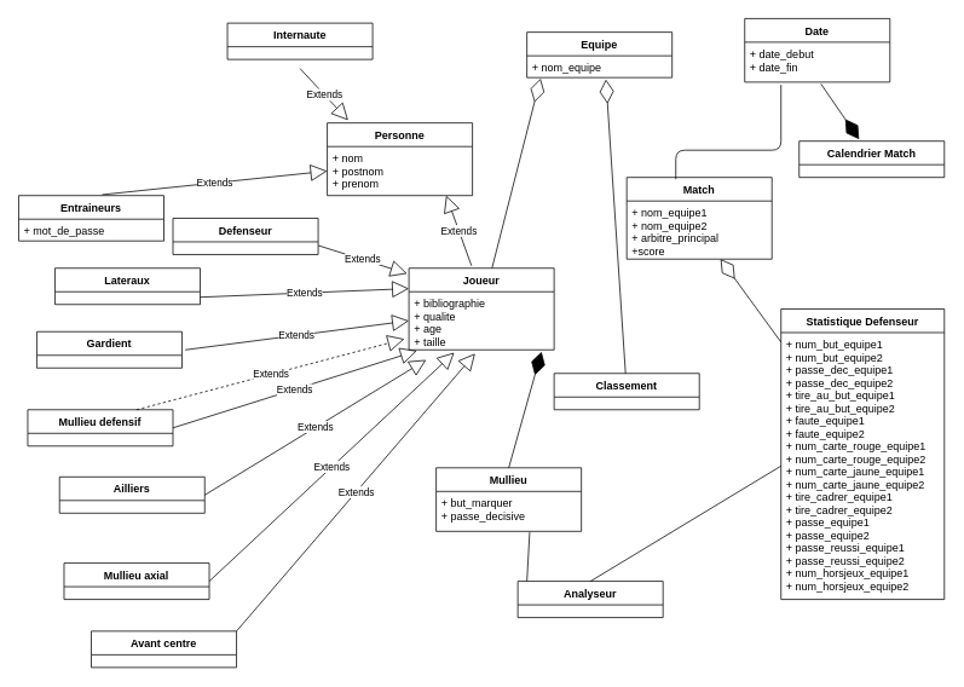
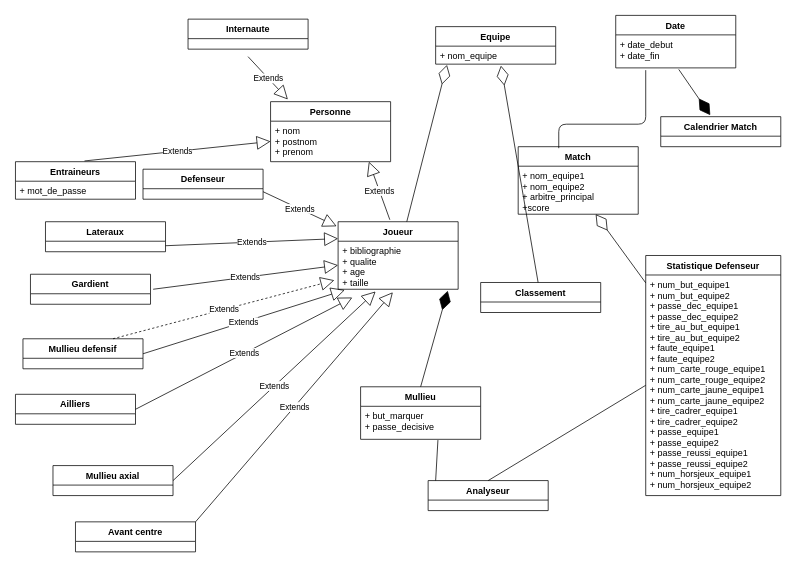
  <mxCell id="0" />
  <mxCell id="1" parent="0" />
  <mxCell id="2" value="Personne" style="swimlane;fontStyle=1;align=center;verticalAlign=top;childLayout=stackLayout;horizontal=1;startSize=26;horizontalStack=0;resizeParent=1;resizeParentMax=0;resizeLast=0;collapsible=1;marginBottom=0;" parent="1" vertex="1"><mxGeometry x="360" y="135" width="160" height="80" as="geometry" /></mxCell>
  <mxCell id="3" value="+ nom&#10;+ postnom&#10;+ prenom&#10;" style="text;strokeColor=none;fillColor=none;align=left;verticalAlign=top;spacingLeft=4;spacingRight=4;overflow=hidden;rotatable=0;points=[[0,0.5],[1,0.5]];portConstraint=eastwest;" parent="2" vertex="1"><mxGeometry y="26" width="160" height="54" as="geometry" /></mxCell>
  <mxCell id="4" value="Joueur" style="swimlane;fontStyle=1;align=center;verticalAlign=top;childLayout=stackLayout;horizontal=1;startSize=26;horizontalStack=0;resizeParent=1;resizeParentMax=0;resizeLast=0;collapsible=1;marginBottom=0;" parent="1" vertex="1"><mxGeometry x="450" y="295" width="160" height="90" as="geometry" /></mxCell>
  <mxCell id="5" value="+ bibliographie&#10;+ qualite&#10;+ age&#10;+ taille&#10;&#10;" style="text;strokeColor=none;fillColor=none;align=left;verticalAlign=top;spacingLeft=4;spacingRight=4;overflow=hidden;rotatable=0;points=[[0,0.5],[1,0.5]];portConstraint=eastwest;" parent="4" vertex="1"><mxGeometry y="26" width="160" height="64" as="geometry" /></mxCell>
  <mxCell id="6" value="Extends" style="endArrow=block;endSize=16;endFill=0;html=1;entryX=0;entryY=0.5;entryDx=0;entryDy=0;exitX=0.575;exitY=-0.02;exitDx=0;exitDy=0;exitPerimeter=0;" parent="1" source="9" target="3" edge="1"><mxGeometry width="160" relative="1" as="geometry"><mxPoint x="370" y="284.5" as="sourcePoint" /><mxPoint x="530" y="284.5" as="targetPoint" /></mxGeometry></mxCell>
  <mxCell id="7" value="Mullieu" style="swimlane;fontStyle=1;align=center;verticalAlign=top;childLayout=stackLayout;horizontal=1;startSize=26;horizontalStack=0;resizeParent=1;resizeParentMax=0;resizeLast=0;collapsible=1;marginBottom=0;" parent="1" vertex="1"><mxGeometry x="480" y="515" width="160" height="70" as="geometry" /></mxCell>
  <mxCell id="8" value="+ but_marquer&#10;+ passe_decisive&#10;&#10;" style="text;strokeColor=none;fillColor=none;align=left;verticalAlign=top;spacingLeft=4;spacingRight=4;overflow=hidden;rotatable=0;points=[[0,0.5],[1,0.5]];portConstraint=eastwest;" parent="7" vertex="1"><mxGeometry y="26" width="160" height="44" as="geometry" /></mxCell>
  <mxCell id="9" value="Entraineurs" style="swimlane;fontStyle=1;align=center;verticalAlign=top;childLayout=stackLayout;horizontal=1;startSize=26;horizontalStack=0;resizeParent=1;resizeParentMax=0;resizeLast=0;collapsible=1;marginBottom=0;" parent="1" vertex="1"><mxGeometry x="20" y="215" width="160" height="50" as="geometry" /></mxCell>
  <mxCell id="10" value="+ mot_de_passe&#10;&#10;" style="text;strokeColor=none;fillColor=none;align=left;verticalAlign=top;spacingLeft=4;spacingRight=4;overflow=hidden;rotatable=0;points=[[0,0.5],[1,0.5]];portConstraint=eastwest;" parent="9" vertex="1"><mxGeometry y="26" width="160" height="24" as="geometry" /></mxCell>
  <mxCell id="11" value="Extends" style="endArrow=block;endSize=16;endFill=0;html=1;entryX=0.319;entryY=1.037;entryDx=0;entryDy=0;entryPerimeter=0;exitX=0.431;exitY=-0.029;exitDx=0;exitDy=0;exitPerimeter=0;" parent="1" source="4" edge="1"><mxGeometry width="160" relative="1" as="geometry"><mxPoint x="450" y="282.5" as="sourcePoint" /><mxPoint x="491.04" y="214.998" as="targetPoint" /></mxGeometry></mxCell>
  <mxCell id="12" value="Internaute" style="swimlane;fontStyle=1;align=center;verticalAlign=top;childLayout=stackLayout;horizontal=1;startSize=26;horizontalStack=0;resizeParent=1;resizeParentMax=0;resizeLast=0;collapsible=1;marginBottom=0;" parent="1" vertex="1"><mxGeometry x="250" y="25" width="160" height="40" as="geometry" /></mxCell>
  <mxCell id="13" value="Extends" style="endArrow=block;endSize=16;endFill=0;html=1;entryX=0.144;entryY=-0.037;entryDx=0;entryDy=0;entryPerimeter=0;" parent="1" target="2" edge="1"><mxGeometry width="160" relative="1" as="geometry"><mxPoint x="330" y="75" as="sourcePoint" /><mxPoint x="469.04" y="34.998" as="targetPoint" /></mxGeometry></mxCell>
  <mxCell id="14" value="Equipe" style="swimlane;fontStyle=1;align=center;verticalAlign=top;childLayout=stackLayout;horizontal=1;startSize=26;horizontalStack=0;resizeParent=1;resizeParentMax=0;resizeLast=0;collapsible=1;marginBottom=0;" parent="1" vertex="1"><mxGeometry x="580" y="35" width="160" height="50" as="geometry" /></mxCell>
  <mxCell id="15" value="+ nom_equipe&#10;&#10;" style="text;strokeColor=none;fillColor=none;align=left;verticalAlign=top;spacingLeft=4;spacingRight=4;overflow=hidden;rotatable=0;points=[[0,0.5],[1,0.5]];portConstraint=eastwest;" parent="14" vertex="1"><mxGeometry y="26" width="160" height="24" as="geometry" /></mxCell>
  <mxCell id="16" value="" style="endArrow=diamondThin;endFill=0;endSize=24;html=1;entryX=0.094;entryY=1.042;entryDx=0;entryDy=0;entryPerimeter=0;" parent="1" source="4" target="15" edge="1"><mxGeometry width="160" relative="1" as="geometry"><mxPoint x="560" y="275" as="sourcePoint" /><mxPoint x="720" y="275" as="targetPoint" /></mxGeometry></mxCell>
  <mxCell id="17" value="Match" style="swimlane;fontStyle=1;align=center;verticalAlign=top;childLayout=stackLayout;horizontal=1;startSize=26;horizontalStack=0;resizeParent=1;resizeParentMax=0;resizeLast=0;collapsible=1;marginBottom=0;" parent="1" vertex="1"><mxGeometry x="690" y="195" width="160" height="90" as="geometry" /></mxCell>
  <mxCell id="18" value="+ nom_equipe1&#10;+ nom_equipe2&#10;+ arbitre_principal&#10;+score&#10;" style="text;strokeColor=none;fillColor=none;align=left;verticalAlign=top;spacingLeft=4;spacingRight=4;overflow=hidden;rotatable=0;points=[[0,0.5],[1,0.5]];portConstraint=eastwest;" parent="17" vertex="1"><mxGeometry y="26" width="160" height="64" as="geometry" /></mxCell>
  <mxCell id="19" value="Date" style="swimlane;fontStyle=1;align=center;verticalAlign=top;childLayout=stackLayout;horizontal=1;startSize=26;horizontalStack=0;resizeParent=1;resizeParentMax=0;resizeLast=0;collapsible=1;marginBottom=0;" parent="1" vertex="1"><mxGeometry x="820" y="20" width="160" height="70" as="geometry" /></mxCell>
  <mxCell id="20" value="+ date_debut&#10;+ date_fin&#10;" style="text;strokeColor=none;fillColor=none;align=left;verticalAlign=top;spacingLeft=4;spacingRight=4;overflow=hidden;rotatable=0;points=[[0,0.5],[1,0.5]];portConstraint=eastwest;" parent="19" vertex="1"><mxGeometry y="26" width="160" height="44" as="geometry" /></mxCell>
  <mxCell id="21" value="" style="endArrow=diamondThin;endFill=1;endSize=24;html=1;exitX=0.525;exitY=1.045;exitDx=0;exitDy=0;exitPerimeter=0;" parent="1" source="20" edge="1"><mxGeometry width="160" relative="1" as="geometry"><mxPoint x="860" y="155" as="sourcePoint" /><mxPoint x="946" y="153" as="targetPoint" /></mxGeometry></mxCell>
  <mxCell id="22" value="Calendrier Match" style="swimlane;fontStyle=1;align=center;verticalAlign=top;childLayout=stackLayout;horizontal=1;startSize=26;horizontalStack=0;resizeParent=1;resizeParentMax=0;resizeLast=0;collapsible=1;marginBottom=0;" parent="1" vertex="1"><mxGeometry x="880" y="155" width="160" height="40" as="geometry" /></mxCell>
- <mxCell id="23" value="Classement" style="swimlane;fontStyle=1;align=center;verticalAlign=top;childLayout=stackLayout;horizontal=1;startSize=26;horizontalStack=0;resizeParent=1;resizeParentMax=0;resizeLast=0;collapsible=1;marginBottom=0;" parent="1" vertex="1"><mxGeometry x="610" y="411" width="160" height="40" as="geometry" /></mxCell>
+ <mxCell id="23" value="Classement" style="swimlane;fontStyle=1;align=center;verticalAlign=top;childLayout=stackLayout;horizontal=1;startSize=26;horizontalStack=0;resizeParent=1;resizeParentMax=0;resizeLast=0;collapsible=1;marginBottom=0;" parent="1" vertex="1"><mxGeometry x="640" y="376" width="160" height="40" as="geometry" /></mxCell>
  <mxCell id="24" value="" style="endArrow=diamondThin;endFill=0;endSize=24;html=1;entryX=0.544;entryY=1.083;entryDx=0;entryDy=0;entryPerimeter=0;" parent="1" source="23" target="15" edge="1"><mxGeometry width="160" relative="1" as="geometry"><mxPoint x="770.04" y="15.012" as="sourcePoint" /><mxPoint x="670" y="99" as="targetPoint" /></mxGeometry></mxCell>
  <mxCell id="25" value="" style="endArrow=none;html=1;edgeStyle=orthogonalEdgeStyle;exitX=0.338;exitY=0.022;exitDx=0;exitDy=0;exitPerimeter=0;" parent="1" source="17" edge="1"><mxGeometry relative="1" as="geometry"><mxPoint x="713" y="145" as="sourcePoint" /><mxPoint x="860" y="93" as="targetPoint" /><Array as="points"><mxPoint x="744" y="165" /><mxPoint x="860" y="165" /></Array></mxGeometry></mxCell>
  <mxCell id="26" value="" style="resizable=0;html=1;align=left;verticalAlign=bottom;labelBackgroundColor=#ffffff;fontSize=10;" parent="25" connectable="0" vertex="1"><mxGeometry x="-1" relative="1" as="geometry" /></mxCell>
  <mxCell id="27" value="" style="resizable=0;html=1;align=right;verticalAlign=bottom;labelBackgroundColor=#ffffff;fontSize=10;" parent="25" connectable="0" vertex="1"><mxGeometry x="1" relative="1" as="geometry" /></mxCell>
  <mxCell id="28" value="Statistique Defenseur" style="swimlane;fontStyle=1;align=center;verticalAlign=top;childLayout=stackLayout;horizontal=1;startSize=26;horizontalStack=0;resizeParent=1;resizeParentMax=0;resizeLast=0;collapsible=1;marginBottom=0;" parent="1" vertex="1"><mxGeometry x="860" y="340" width="180" height="320" as="geometry" /></mxCell>
  <mxCell id="29" value="+ num_but_equipe1&#10;+ num_but_equipe2&#10;+ passe_dec_equipe1&#10;+ passe_dec_equipe2&#10;+ tire_au_but_equipe1&#10;+ tire_au_but_equipe2&#10;+ faute_equipe1&#10;+ faute_equipe2&#10;+ num_carte_rouge_equipe1&#10;+ num_carte_rouge_equipe2&#10;+ num_carte_jaune_equipe1&#10;+ num_carte_jaune_equipe2&#10;+ tire_cadrer_equipe1&#10;+ tire_cadrer_equipe2&#10;+ passe_equipe1&#10;+ passe_equipe2&#10;+ passe_reussi_equipe1&#10;+ passe_reussi_equipe2&#10;+ num_horsjeux_equipe1&#10;+ num_horsjeux_equipe2&#10;" style="text;strokeColor=none;fillColor=none;align=left;verticalAlign=top;spacingLeft=4;spacingRight=4;overflow=hidden;rotatable=0;points=[[0,0.5],[1,0.5]];portConstraint=eastwest;" parent="28" vertex="1"><mxGeometry y="26" width="180" height="294" as="geometry" /></mxCell>
  <mxCell id="30" value="" style="endArrow=diamondThin;endFill=0;endSize=24;html=1;" parent="1" source="28" target="18" edge="1"><mxGeometry width="160" relative="1" as="geometry"><mxPoint x="803.755" y="653" as="sourcePoint" /><mxPoint x="836.04" y="284.992" as="targetPoint" /></mxGeometry></mxCell>
  <mxCell id="31" value="" style="endArrow=diamondThin;endFill=1;endSize=24;html=1;exitX=0.5;exitY=0;exitDx=0;exitDy=0;entryX=0.913;entryY=1.031;entryDx=0;entryDy=0;entryPerimeter=0;" parent="1" source="7" target="5" edge="1"><mxGeometry width="160" relative="1" as="geometry"><mxPoint x="280" y="565" as="sourcePoint" /><mxPoint x="380" y="465" as="targetPoint" /></mxGeometry></mxCell>
  <mxCell id="32" value="Analyseur" style="swimlane;fontStyle=1;align=center;verticalAlign=top;childLayout=stackLayout;horizontal=1;startSize=26;horizontalStack=0;resizeParent=1;resizeParentMax=0;resizeLast=0;collapsible=1;marginBottom=0;" parent="1" vertex="1"><mxGeometry x="570" y="640" width="160" height="40" as="geometry" /></mxCell>
  <mxCell id="33" value="&#10;" style="text;strokeColor=none;fillColor=none;align=left;verticalAlign=top;spacingLeft=4;spacingRight=4;overflow=hidden;rotatable=0;points=[[0,0.5],[1,0.5]];portConstraint=eastwest;" parent="32" vertex="1"><mxGeometry y="26" width="160" height="14" as="geometry" /></mxCell>
  <mxCell id="34" value="" style="endArrow=none;html=1;entryX=0;entryY=0.5;entryDx=0;entryDy=0;exitX=0.5;exitY=0;exitDx=0;exitDy=0;" parent="1" source="32" target="29" edge="1"><mxGeometry width="50" height="50" relative="1" as="geometry"><mxPoint x="660" y="599" as="sourcePoint" /><mxPoint x="830" y="624" as="targetPoint" /></mxGeometry></mxCell>
  <mxCell id="35" value="" style="endArrow=none;html=1;entryX=0.644;entryY=1.023;entryDx=0;entryDy=0;exitX=0.5;exitY=0;exitDx=0;exitDy=0;entryPerimeter=0;" parent="1" target="8" edge="1"><mxGeometry width="50" height="50" relative="1" as="geometry"><mxPoint x="580" y="640" as="sourcePoint" /><mxPoint x="790" y="513" as="targetPoint" /></mxGeometry></mxCell>
  <mxCell id="36" value="Gardient" style="swimlane;fontStyle=1;align=center;verticalAlign=top;childLayout=stackLayout;horizontal=1;startSize=26;horizontalStack=0;resizeParent=1;resizeParentMax=0;resizeLast=0;collapsible=1;marginBottom=0;" parent="1" vertex="1"><mxGeometry x="40" y="365" width="160" height="40" as="geometry" /></mxCell>
  <mxCell id="37" value="Lateraux" style="swimlane;fontStyle=1;align=center;verticalAlign=top;childLayout=stackLayout;horizontal=1;startSize=26;horizontalStack=0;resizeParent=1;resizeParentMax=0;resizeLast=0;collapsible=1;marginBottom=0;" parent="1" vertex="1"><mxGeometry x="60" y="295" width="160" height="40" as="geometry" /></mxCell>
- <mxCell id="38" value="Defenseur" style="swimlane;fontStyle=1;align=center;verticalAlign=top;childLayout=stackLayout;horizontal=1;startSize=26;horizontalStack=0;resizeParent=1;resizeParentMax=0;resizeLast=0;collapsible=1;marginBottom=0;" parent="1" vertex="1"><mxGeometry x="190" y="240" width="160" height="40" as="geometry" /></mxCell>
+ <mxCell id="38" value="Defenseur" style="swimlane;fontStyle=1;align=center;verticalAlign=top;childLayout=stackLayout;horizontal=1;startSize=26;horizontalStack=0;resizeParent=1;resizeParentMax=0;resizeLast=0;collapsible=1;marginBottom=0;" parent="1" vertex="1"><mxGeometry x="190" y="225" width="160" height="40" as="geometry" /></mxCell>
  <mxCell id="39" value="Mullieu defensif" style="swimlane;fontStyle=1;align=center;verticalAlign=top;childLayout=stackLayout;horizontal=1;startSize=26;horizontalStack=0;resizeParent=1;resizeParentMax=0;resizeLast=0;collapsible=1;marginBottom=0;" parent="1" vertex="1"><mxGeometry x="30" y="451" width="160" height="40" as="geometry" /></mxCell>
  <mxCell id="40" value="Mullieu axial" style="swimlane;fontStyle=1;align=center;verticalAlign=top;childLayout=stackLayout;horizontal=1;startSize=26;horizontalStack=0;resizeParent=1;resizeParentMax=0;resizeLast=0;collapsible=1;marginBottom=0;" parent="1" vertex="1"><mxGeometry x="70" y="620" width="160" height="40" as="geometry" /></mxCell>
- <mxCell id="41" value="Ailliers" style="swimlane;fontStyle=1;align=center;verticalAlign=top;childLayout=stackLayout;horizontal=1;startSize=26;horizontalStack=0;resizeParent=1;resizeParentMax=0;resizeLast=0;collapsible=1;marginBottom=0;" parent="1" vertex="1"><mxGeometry x="65" y="525" width="160" height="40" as="geometry" /></mxCell>
+ <mxCell id="41" value="Ailliers" style="swimlane;fontStyle=1;align=center;verticalAlign=top;childLayout=stackLayout;horizontal=1;startSize=26;horizontalStack=0;resizeParent=1;resizeParentMax=0;resizeLast=0;collapsible=1;marginBottom=0;" parent="1" vertex="1"><mxGeometry x="20" y="525" width="160" height="40" as="geometry" /></mxCell>
  <mxCell id="42" value="Avant centre" style="swimlane;fontStyle=1;align=center;verticalAlign=top;childLayout=stackLayout;horizontal=1;startSize=26;horizontalStack=0;resizeParent=1;resizeParentMax=0;resizeLast=0;collapsible=1;marginBottom=0;" parent="1" vertex="1"><mxGeometry x="100" y="695" width="160" height="40" as="geometry" /></mxCell>
  <mxCell id="43" value="Extends" style="endArrow=block;endSize=16;endFill=0;html=1;entryX=-0.012;entryY=0.067;entryDx=0;entryDy=0;exitX=1;exitY=0.75;exitDx=0;exitDy=0;entryPerimeter=0;" parent="1" source="38" target="4" edge="1"><mxGeometry width="160" relative="1" as="geometry"><mxPoint x="192" y="326" as="sourcePoint" /><mxPoint x="440" y="300" as="targetPoint" /></mxGeometry></mxCell>
  <mxCell id="44" value="Extends" style="endArrow=block;endSize=16;endFill=0;html=1;entryX=0;entryY=0.5;entryDx=0;entryDy=0;exitX=0.575;exitY=-0.02;exitDx=0;exitDy=0;exitPerimeter=0;" parent="1" target="5" edge="1"><mxGeometry width="160" relative="1" as="geometry"><mxPoint x="203.5" y="385" as="sourcePoint" /><mxPoint x="456.54" y="384.032" as="targetPoint" /></mxGeometry></mxCell>
  <mxCell id="45" value="Extends" style="endArrow=block;endSize=16;endFill=0;html=1;entryX=0.056;entryY=1.063;entryDx=0;entryDy=0;exitX=1;exitY=0.5;exitDx=0;exitDy=0;entryPerimeter=0;" parent="1" source="39" edge="1"><mxGeometry width="160" relative="1" as="geometry"><mxPoint x="219" y="586" as="sourcePoint" /><mxPoint x="458.96" y="386.032" as="targetPoint" /></mxGeometry></mxCell>
  <mxCell id="46" value="Extends" style="endArrow=block;endSize=16;endFill=0;html=1;exitX=0.575;exitY=-0.02;exitDx=0;exitDy=0;exitPerimeter=0;" parent="1" edge="1"><mxGeometry width="160" relative="1" as="geometry"><mxPoint x="230" y="640" as="sourcePoint" /><mxPoint x="500" y="388" as="targetPoint" /></mxGeometry></mxCell>
  <mxCell id="47" value="Extends" style="endArrow=block;endSize=16;endFill=0;html=1;entryX=0.456;entryY=1.063;entryDx=0;entryDy=0;exitX=0.575;exitY=-0.02;exitDx=0;exitDy=0;exitPerimeter=0;entryPerimeter=0;" parent="1" target="5" edge="1"><mxGeometry width="160" relative="1" as="geometry"><mxPoint x="260" y="695" as="sourcePoint" /><mxPoint x="502.08" y="443.008" as="targetPoint" /></mxGeometry></mxCell>
  <mxCell id="48" value="Extends" style="endArrow=block;endSize=16;endFill=0;html=1;entryX=0;entryY=0.25;entryDx=0;entryDy=0;exitX=0.575;exitY=-0.02;exitDx=0;exitDy=0;exitPerimeter=0;" parent="1" target="4" edge="1"><mxGeometry width="160" relative="1" as="geometry"><mxPoint y="327" as="sourcePoint" x="220" /><mxPoint x="466.5" y="295" as="targetPoint" /></mxGeometry></mxCell>
  <mxCell id="49" value="Extends" style="endArrow=block;endSize=16;endFill=0;html=1;entryX=-0.031;entryY=0.813;entryDx=0;entryDy=0;exitX=0.75;exitY=0;exitDx=0;exitDy=0;entryPerimeter=0;dashed=1;" parent="1" source="39" target="5" edge="1"><mxGeometry width="160" relative="1" as="geometry"><mxPoint x="223.5" y="405" as="sourcePoint" /><mxPoint x="470" y="373" as="targetPoint" /></mxGeometry></mxCell>
  <mxCell id="50" value="Extends" style="endArrow=block;endSize=16;endFill=0;html=1;entryX=0.056;entryY=1.063;entryDx=0;entryDy=0;exitX=1;exitY=0.5;exitDx=0;exitDy=0;entryPerimeter=0;" parent="1" source="41" edge="1"><mxGeometry width="160" relative="1" as="geometry"><mxPoint x="200" y="481" as="sourcePoint" /><mxPoint x="468.96" y="396.032" as="targetPoint" /></mxGeometry></mxCell>
